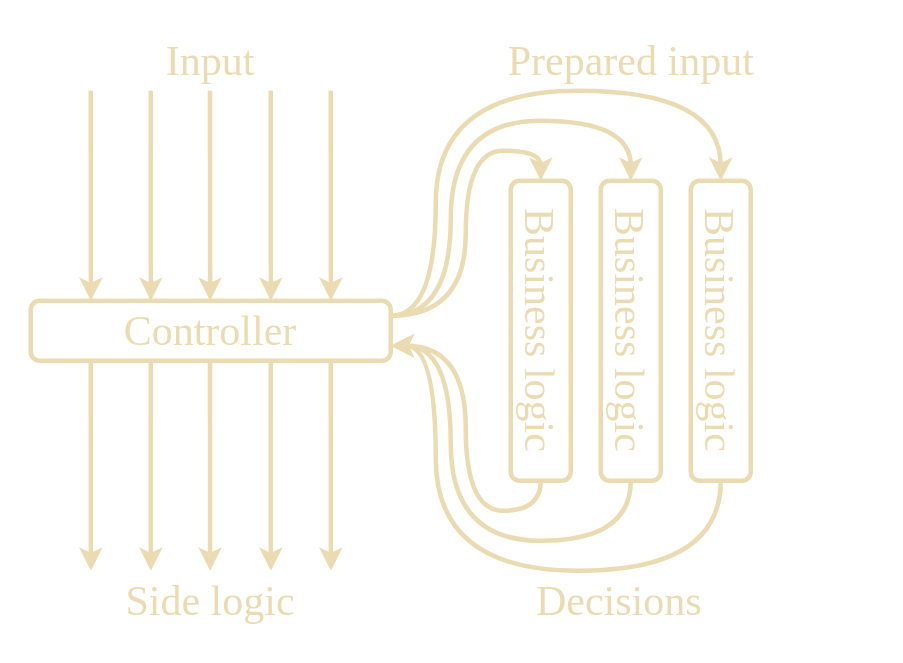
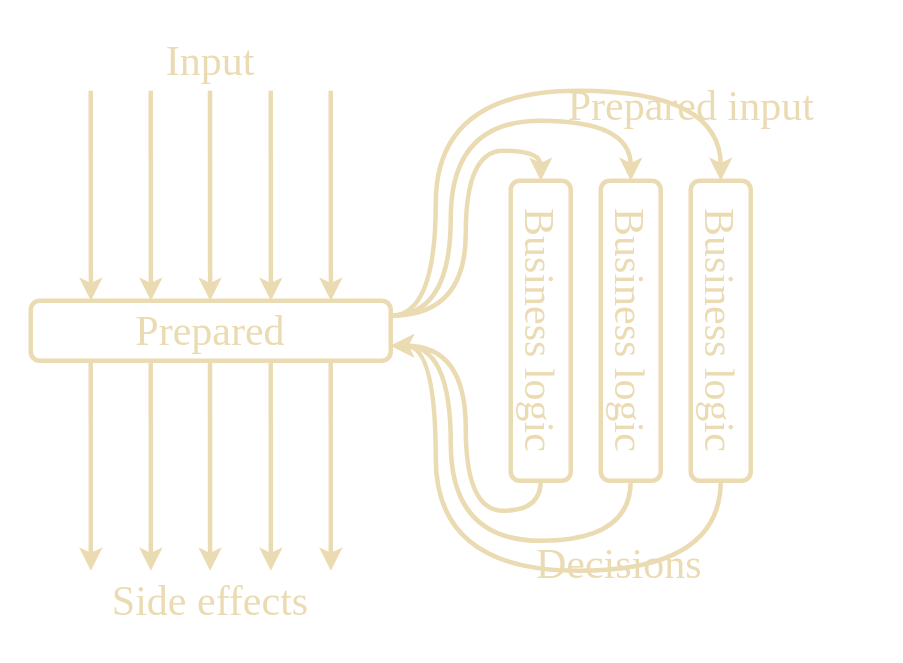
  <mxCell id="0" />
  <mxCell id="1" parent="0" />
  <mxCell id="2" style="edgeStyle=orthogonalEdgeStyle;curved=1;rounded=0;orthogonalLoop=1;jettySize=auto;html=1;exitX=1;exitY=0.25;exitDx=0;exitDy=0;entryX=0;entryY=0.5;entryDx=0;entryDy=0;startArrow=none;startFill=0;strokeColor=#EBDBB2;strokeWidth=3;" edge="1" parent="1" source="5" target="7"><mxGeometry relative="1" as="geometry"><Array as="points"><mxPoint x="310" y="210" /><mxPoint x="310" y="100" /><mxPoint x="360" y="100" /></Array></mxGeometry></mxCell>
  <mxCell id="3" style="edgeStyle=orthogonalEdgeStyle;curved=1;rounded=0;orthogonalLoop=1;jettySize=auto;html=1;exitX=1;exitY=0.25;exitDx=0;exitDy=0;entryX=0;entryY=0.5;entryDx=0;entryDy=0;startArrow=none;startFill=0;strokeColor=#EBDBB2;strokeWidth=3;" edge="1" parent="1" source="5" target="11"><mxGeometry relative="1" as="geometry"><Array as="points"><mxPoint x="300" y="210" /><mxPoint x="300" y="80" /><mxPoint x="420" y="80" /></Array></mxGeometry></mxCell>
  <mxCell id="4" style="edgeStyle=orthogonalEdgeStyle;curved=1;rounded=0;orthogonalLoop=1;jettySize=auto;html=1;exitX=1;exitY=0.25;exitDx=0;exitDy=0;entryX=0;entryY=0.5;entryDx=0;entryDy=0;startArrow=none;startFill=0;strokeColor=#EBDBB2;strokeWidth=3;" edge="1" parent="1" source="5" target="9"><mxGeometry relative="1" as="geometry"><Array as="points"><mxPoint x="290" y="210" /><mxPoint x="290" y="60" /><mxPoint x="480" y="60" /></Array></mxGeometry></mxCell>
  <mxCell id="5" value="" style="rounded=1;whiteSpace=wrap;html=1;strokeColor=#EBDBB2;strokeWidth=3;fillColor=none;" vertex="1" parent="1"><mxGeometry x="20" y="200" width="240" height="40" as="geometry" /></mxCell>
  <mxCell id="6" style="edgeStyle=orthogonalEdgeStyle;curved=1;rounded=0;orthogonalLoop=1;jettySize=auto;html=1;exitX=1;exitY=0.5;exitDx=0;exitDy=0;entryX=1;entryY=0.75;entryDx=0;entryDy=0;startArrow=none;startFill=0;strokeColor=#EBDBB2;strokeWidth=3;" edge="1" parent="1" source="7" target="5"><mxGeometry relative="1" as="geometry"><Array as="points"><mxPoint x="360" y="340" /><mxPoint x="310" y="340" /><mxPoint x="310" y="230" /></Array></mxGeometry></mxCell>
  <mxCell id="7" value="" style="rounded=1;whiteSpace=wrap;html=1;rotation=90;strokeColor=#EBDBB2;strokeWidth=3;fillColor=none;" vertex="1" parent="1"><mxGeometry x="260" y="200" width="200" height="40" as="geometry" /></mxCell>
  <mxCell id="8" style="edgeStyle=orthogonalEdgeStyle;curved=1;rounded=0;orthogonalLoop=1;jettySize=auto;html=1;exitX=1;exitY=0.5;exitDx=0;exitDy=0;startArrow=none;startFill=0;entryX=1;entryY=0.75;entryDx=0;entryDy=0;strokeColor=#EBDBB2;strokeWidth=3;" edge="1" parent="1" source="9" target="5"><mxGeometry relative="1" as="geometry"><mxPoint x="270" y="230" as="targetPoint" /><Array as="points"><mxPoint x="480" y="380" /><mxPoint x="290" y="380" /><mxPoint x="290" y="230" /></Array></mxGeometry></mxCell>
  <mxCell id="9" value="" style="rounded=1;whiteSpace=wrap;html=1;rotation=90;strokeColor=#EBDBB2;strokeWidth=3;fillColor=none;" vertex="1" parent="1"><mxGeometry x="380" y="200" width="200" height="40" as="geometry" /></mxCell>
  <mxCell id="10" style="edgeStyle=orthogonalEdgeStyle;curved=1;rounded=0;orthogonalLoop=1;jettySize=auto;html=1;exitX=1;exitY=0.5;exitDx=0;exitDy=0;entryX=1;entryY=0.75;entryDx=0;entryDy=0;startArrow=none;startFill=0;strokeColor=#EBDBB2;strokeWidth=3;" edge="1" parent="1" source="11" target="5"><mxGeometry relative="1" as="geometry"><Array as="points"><mxPoint x="420" y="360" /><mxPoint x="300" y="360" /><mxPoint x="300" y="230" /></Array></mxGeometry></mxCell>
  <mxCell id="11" value="" style="rounded=1;whiteSpace=wrap;html=1;rotation=90;strokeColor=#EBDBB2;strokeWidth=3;fillColor=none;" vertex="1" parent="1"><mxGeometry x="320" y="200" width="200" height="40" as="geometry" /></mxCell>
  <mxCell id="12" value="" style="endArrow=classic;html=1;entryX=0.167;entryY=0;entryDx=0;entryDy=0;entryPerimeter=0;strokeColor=#EBDBB2;strokeWidth=3;" edge="1" parent="1" target="5"><mxGeometry width="50" height="50" relative="1" as="geometry"><mxPoint x="60" y="60" as="sourcePoint" /><mxPoint x="70" y="360" as="targetPoint" /></mxGeometry></mxCell>
  <mxCell id="13" value="" style="endArrow=classic;html=1;entryX=0.167;entryY=0;entryDx=0;entryDy=0;entryPerimeter=0;strokeColor=#EBDBB2;strokeWidth=3;" edge="1" parent="1"><mxGeometry width="50" height="50" relative="1" as="geometry"><mxPoint x="100" y="60" as="sourcePoint" /><mxPoint x="100.08" y="200" as="targetPoint" /></mxGeometry></mxCell>
  <mxCell id="14" value="" style="endArrow=classic;html=1;entryX=0.167;entryY=0;entryDx=0;entryDy=0;entryPerimeter=0;strokeColor=#EBDBB2;strokeWidth=3;" edge="1" parent="1"><mxGeometry width="50" height="50" relative="1" as="geometry"><mxPoint x="139.5" y="60" as="sourcePoint" /><mxPoint x="139.58" y="200" as="targetPoint" /></mxGeometry></mxCell>
  <mxCell id="15" value="" style="endArrow=classic;html=1;entryX=0.167;entryY=0;entryDx=0;entryDy=0;entryPerimeter=0;strokeColor=#EBDBB2;strokeWidth=3;" edge="1" parent="1"><mxGeometry width="50" height="50" relative="1" as="geometry"><mxPoint x="180" y="60" as="sourcePoint" /><mxPoint x="180.08" y="200" as="targetPoint" /></mxGeometry></mxCell>
  <mxCell id="16" value="" style="endArrow=classic;html=1;entryX=0.167;entryY=0;entryDx=0;entryDy=0;entryPerimeter=0;strokeColor=#EBDBB2;strokeWidth=3;" edge="1" parent="1"><mxGeometry width="50" height="50" relative="1" as="geometry"><mxPoint x="220" y="60" as="sourcePoint" /><mxPoint x="220.08" y="200" as="targetPoint" /></mxGeometry></mxCell>
  <mxCell id="17" value="" style="endArrow=classic;html=1;entryX=0.167;entryY=0;entryDx=0;entryDy=0;entryPerimeter=0;strokeColor=#EBDBB2;strokeWidth=3;" edge="1" parent="1"><mxGeometry width="50" height="50" relative="1" as="geometry"><mxPoint x="60" y="240" as="sourcePoint" /><mxPoint x="60.08" y="380" as="targetPoint" /></mxGeometry></mxCell>
  <mxCell id="18" value="" style="endArrow=classic;html=1;entryX=0.167;entryY=0;entryDx=0;entryDy=0;entryPerimeter=0;strokeColor=#EBDBB2;strokeWidth=3;" edge="1" parent="1"><mxGeometry width="50" height="50" relative="1" as="geometry"><mxPoint x="100" y="240" as="sourcePoint" /><mxPoint x="100.08" y="380" as="targetPoint" /></mxGeometry></mxCell>
  <mxCell id="19" value="" style="endArrow=classic;html=1;entryX=0.167;entryY=0;entryDx=0;entryDy=0;entryPerimeter=0;strokeColor=#EBDBB2;strokeWidth=3;" edge="1" parent="1"><mxGeometry width="50" height="50" relative="1" as="geometry"><mxPoint x="139.5" y="240" as="sourcePoint" /><mxPoint x="139.58" y="380" as="targetPoint" /></mxGeometry></mxCell>
  <mxCell id="20" value="" style="endArrow=classic;html=1;entryX=0.167;entryY=0;entryDx=0;entryDy=0;entryPerimeter=0;strokeColor=#EBDBB2;strokeWidth=3;" edge="1" parent="1"><mxGeometry width="50" height="50" relative="1" as="geometry"><mxPoint x="180" y="240" as="sourcePoint" /><mxPoint x="180.08" y="380" as="targetPoint" /></mxGeometry></mxCell>
  <mxCell id="21" value="" style="endArrow=classic;html=1;entryX=0.167;entryY=0;entryDx=0;entryDy=0;entryPerimeter=0;strokeColor=#EBDBB2;strokeWidth=3;" edge="1" parent="1"><mxGeometry width="50" height="50" relative="1" as="geometry"><mxPoint x="220" y="240" as="sourcePoint" /><mxPoint x="220.08" y="380" as="targetPoint" /></mxGeometry></mxCell>
- <mxCell id="22" value="Controller" style="text;fontSize=28;align=center;verticalAlign=middle;html=1;fontColor=#EBDBB2;whiteSpace=wrap;fontFamily=Work Sans;FType=g;fillColor=none;strokeColor=none;strokeWidth=3;" vertex="1" parent="1"><mxGeometry x="63.13" y="200" width="153.74" height="40" as="geometry" /></mxCell>
+ <mxCell id="22" value="Prepared" style="text;fontSize=28;align=center;verticalAlign=middle;html=1;fontColor=#EBDBB2;whiteSpace=wrap;fontFamily=Work Sans;FType=g;fillColor=none;strokeColor=none;strokeWidth=3;" vertex="1" parent="1"><mxGeometry x="63.13" y="200" width="153.74" height="40" as="geometry" /></mxCell>
  <mxCell id="23" value="Business logic" style="text;fontSize=28;align=center;verticalAlign=middle;html=1;fontColor=#EBDBB2;whiteSpace=wrap;fontFamily=Work Sans;FType=g;fillColor=none;strokeColor=none;strokeWidth=3;rotation=90;" vertex="1" parent="1"><mxGeometry x="390" y="200" width="180" height="40" as="geometry" /></mxCell>
  <mxCell id="24" value="Business logic" style="text;fontSize=28;align=center;verticalAlign=middle;html=1;fontColor=#EBDBB2;whiteSpace=wrap;fontFamily=Work Sans;FType=g;fillColor=none;strokeColor=none;strokeWidth=3;rotation=90;" vertex="1" parent="1"><mxGeometry x="270" y="200" width="180" height="40" as="geometry" /></mxCell>
  <mxCell id="25" value="Business logic" style="text;fontSize=28;align=center;verticalAlign=middle;html=1;fontColor=#EBDBB2;whiteSpace=wrap;fontFamily=Work Sans;FType=g;fillColor=none;strokeColor=none;strokeWidth=3;rotation=90;" vertex="1" parent="1"><mxGeometry x="330" y="200" width="180" height="40" as="geometry" /></mxCell>
  <mxCell id="26" value="Input" style="text;fontSize=28;align=center;verticalAlign=middle;html=1;fontColor=#EBDBB2;whiteSpace=wrap;fontFamily=Work Sans;FType=g;fillColor=none;strokeColor=none;strokeWidth=3;" vertex="1" parent="1"><mxGeometry x="63.13" y="20" width="153.74" height="40" as="geometry" /></mxCell>
- <mxCell id="27" value="Side logic" style="text;fontSize=28;align=center;verticalAlign=middle;html=1;fontColor=#EBDBB2;whiteSpace=wrap;fontFamily=Work Sans;FType=g;fillColor=none;strokeColor=none;strokeWidth=3;" vertex="1" parent="1"><mxGeometry x="63.13" y="380" width="153.74" height="40" as="geometry" /></mxCell>
- <mxCell id="28" value="Prepared input" style="text;fontSize=28;align=center;verticalAlign=middle;html=1;fontColor=#EBDBB2;whiteSpace=wrap;fontFamily=Work Sans;FType=g;fillColor=none;strokeColor=none;strokeWidth=3;" vertex="1" parent="1"><mxGeometry x="327.5" y="20" width="185" height="40" as="geometry" /></mxCell>
- <mxCell id="29" value="Decisions" style="text;fontSize=28;align=center;verticalAlign=middle;html=1;fontColor=#EBDBB2;whiteSpace=wrap;fontFamily=Work Sans;FType=g;fillColor=none;strokeColor=none;strokeWidth=3;" vertex="1" parent="1"><mxGeometry x="320" y="380" width="185" height="40" as="geometry" /></mxCell>
+ <mxCell id="27" value="Side effects" style="text;fontSize=28;align=center;verticalAlign=middle;html=1;fontColor=#EBDBB2;whiteSpace=wrap;fontFamily=Work Sans;FType=g;fillColor=none;strokeColor=none;strokeWidth=3;" vertex="1" parent="1"><mxGeometry x="63.13" y="380" width="153.74" height="40" as="geometry" /></mxCell>
+ <mxCell id="28" value="Prepared input" style="text;fontSize=28;align=center;verticalAlign=middle;html=1;fontColor=#EBDBB2;whiteSpace=wrap;fontFamily=Work Sans;FType=g;fillColor=none;strokeColor=none;strokeWidth=3;" vertex="1" parent="1"><mxGeometry x="367.5" y="50" width="185" height="40" as="geometry" /></mxCell>
+ <mxCell id="29" value="Decisions" style="text;fontSize=28;align=center;verticalAlign=middle;html=1;fontColor=#EBDBB2;whiteSpace=wrap;fontFamily=Work Sans;FType=g;fillColor=none;strokeColor=none;strokeWidth=3;" vertex="1" parent="1"><mxGeometry x="320" y="355" width="185" height="40" as="geometry" /></mxCell>
